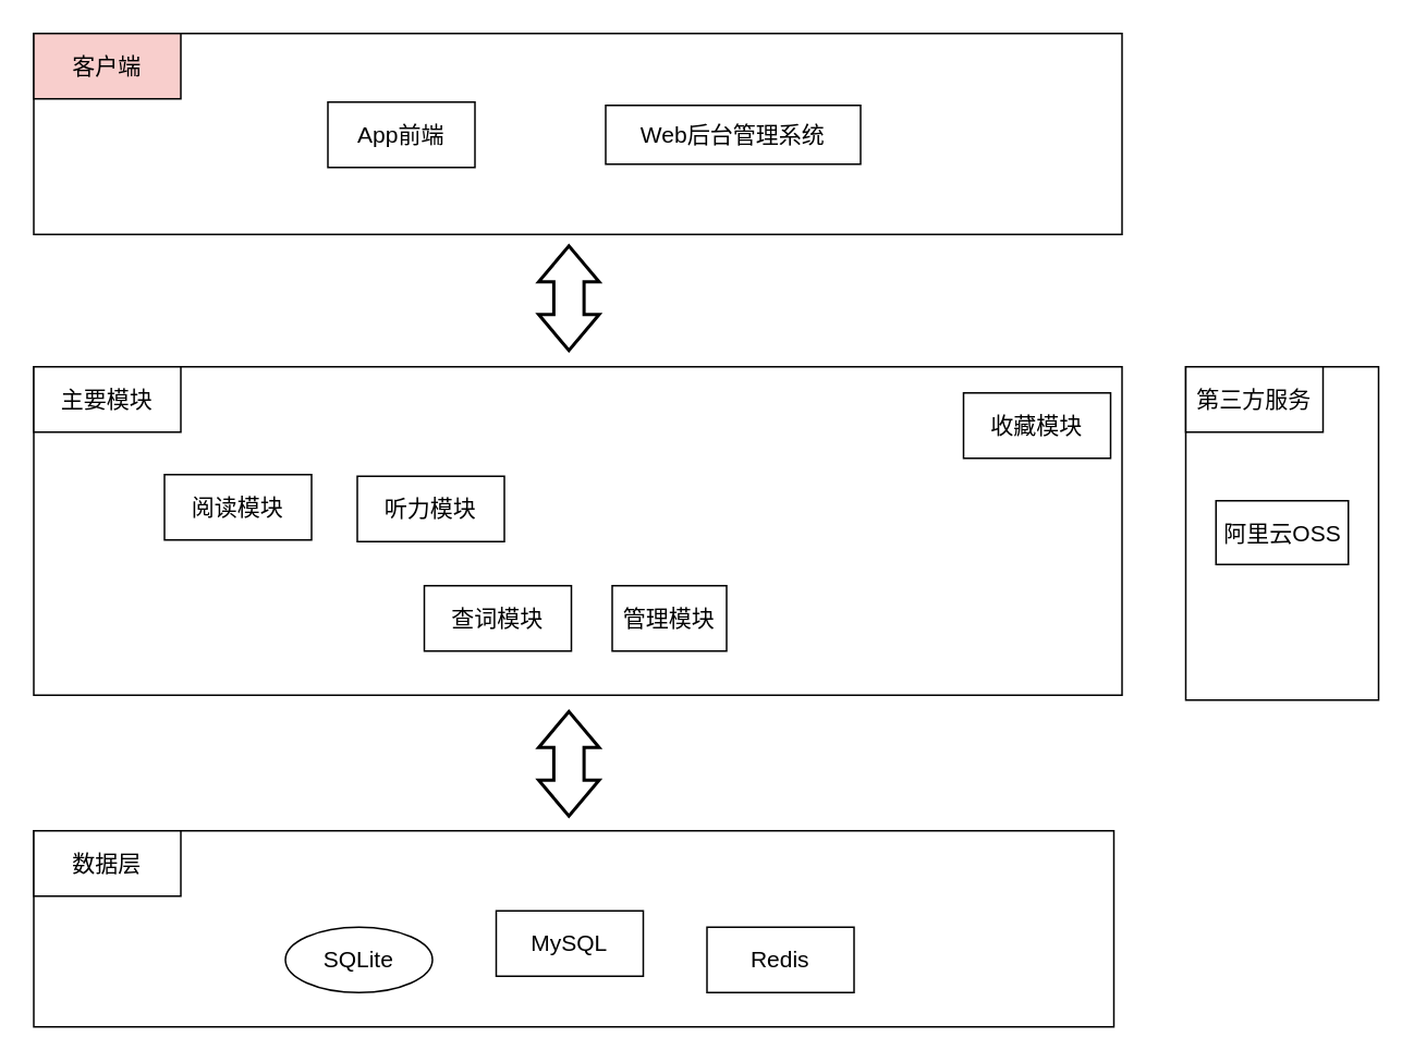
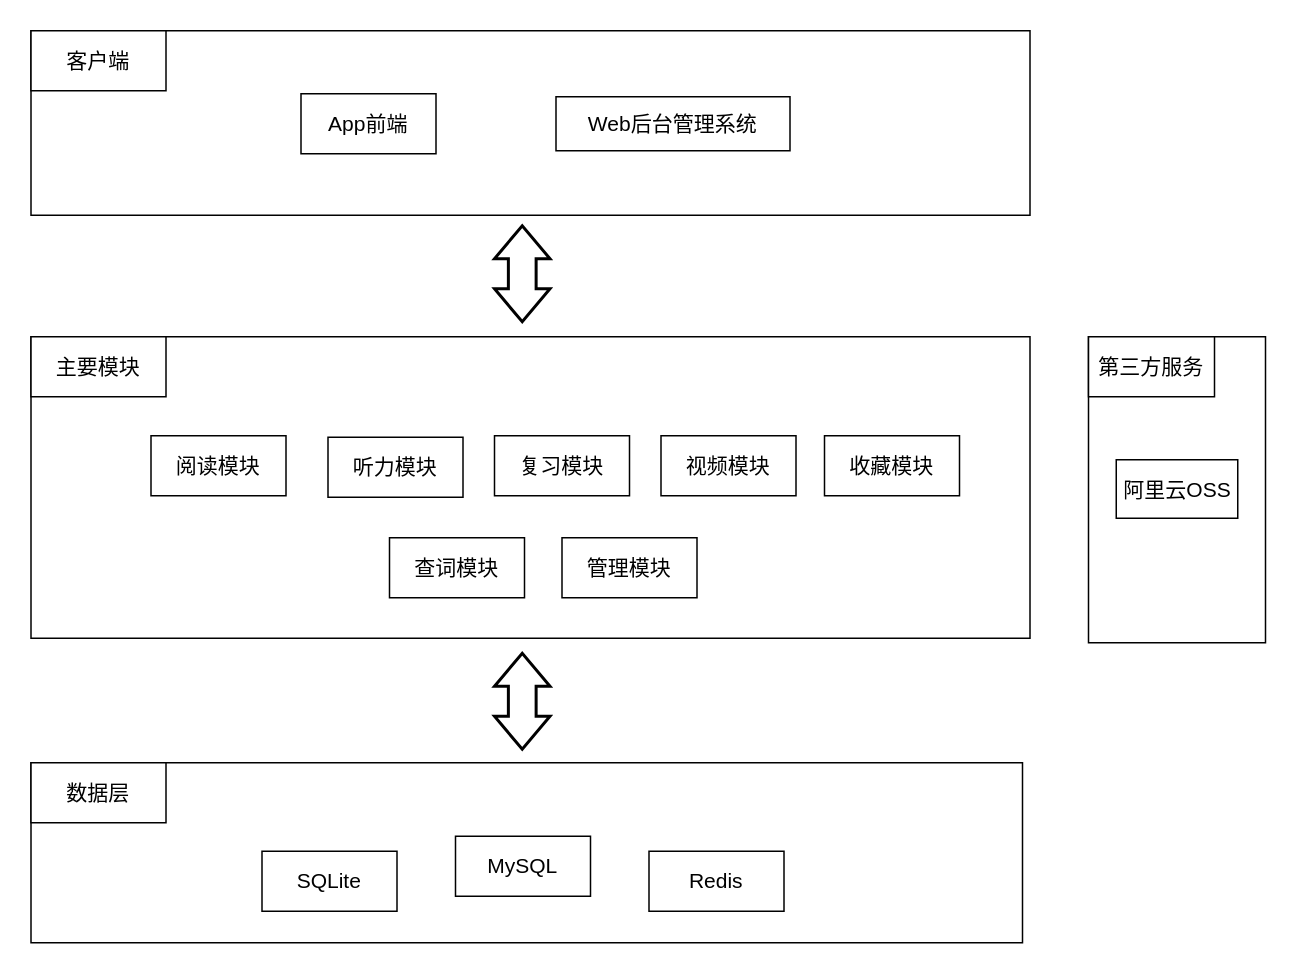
  <mxCell id="0" />
  <mxCell id="1" parent="0" />
  <mxCell id="2" value="" style="rounded=0;whiteSpace=wrap;html=1;fontSize=14;" vertex="1" parent="1"><mxGeometry x="20" y="20" width="666" height="123" as="geometry" /></mxCell>
- <mxCell id="3" value="客户端" style="rounded=0;whiteSpace=wrap;html=1;fontSize=14;fillColor=#f8cecc;" vertex="1" parent="1"><mxGeometry x="20" y="20" width="90" height="40" as="geometry" /></mxCell>
+ <mxCell id="3" value="客户端" style="rounded=0;whiteSpace=wrap;html=1;fontSize=14;" vertex="1" parent="1"><mxGeometry x="20" y="20" width="90" height="40" as="geometry" /></mxCell>
  <mxCell id="4" value="" style="shape=mxgraph.arrows.two_way_arrow_vertical;html=1;verticalLabelPosition=bottom;verticalAlign=top;strokeWidth=2;strokeColor=#000000;fontSize=14;" vertex="1" parent="1"><mxGeometry x="329" y="150" width="37" height="64" as="geometry" /></mxCell>
  <mxCell id="5" value="" style="rounded=0;whiteSpace=wrap;html=1;fontSize=14;" vertex="1" parent="1"><mxGeometry x="20" y="224" width="666" height="201" as="geometry" /></mxCell>
  <mxCell id="6" value="主要模块" style="rounded=0;whiteSpace=wrap;html=1;fontSize=14;" vertex="1" parent="1"><mxGeometry x="20" y="224" width="90" height="40" as="geometry" /></mxCell>
  <mxCell id="7" value="" style="rounded=0;whiteSpace=wrap;html=1;fontSize=14;" vertex="1" parent="1"><mxGeometry x="20" y="508" width="661" height="120" as="geometry" /></mxCell>
  <mxCell id="8" value="" style="shape=mxgraph.arrows.two_way_arrow_vertical;html=1;verticalLabelPosition=bottom;verticalAlign=top;strokeWidth=2;strokeColor=#000000;fontSize=14;" vertex="1" parent="1"><mxGeometry x="329" y="435" width="37" height="64" as="geometry" /></mxCell>
  <mxCell id="9" value="数据层" style="rounded=0;whiteSpace=wrap;html=1;fontSize=14;" vertex="1" parent="1"><mxGeometry x="20" y="508" width="90" height="40" as="geometry" /></mxCell>
  <mxCell id="10" value="Redis" style="rounded=0;whiteSpace=wrap;html=1;fontSize=14;" vertex="1" parent="1"><mxGeometry x="432" y="567" width="90" height="40" as="geometry" /></mxCell>
  <mxCell id="11" value="MySQL" style="rounded=0;whiteSpace=wrap;html=1;fontSize=14;" vertex="1" parent="1"><mxGeometry x="303" y="557" width="90" height="40" as="geometry" /></mxCell>
- <mxCell id="12" value="SQLite" style="ellipse;whiteSpace=wrap;html=1;fontSize=14;" vertex="1" parent="1"><mxGeometry x="174" y="567" width="90" height="40" as="geometry" /></mxCell>
+ <mxCell id="12" value="SQLite" style="rounded=0;whiteSpace=wrap;html=1;fontSize=14;" vertex="1" parent="1"><mxGeometry x="174" y="567" width="90" height="40" as="geometry" /></mxCell>
  <mxCell id="13" value="App前端" style="rounded=0;whiteSpace=wrap;html=1;fontSize=14;" vertex="1" parent="1"><mxGeometry x="200" y="62" width="90" height="40" as="geometry" /></mxCell>
  <mxCell id="14" value="Web后台管理系统" style="rounded=0;whiteSpace=wrap;html=1;fontSize=14;" vertex="1" parent="1"><mxGeometry x="370" y="64" width="156" height="36" as="geometry" /></mxCell>
  <mxCell id="15" value="阅读模块" style="rounded=0;whiteSpace=wrap;html=1;fontSize=14;" vertex="1" parent="1"><mxGeometry x="100" y="290" width="90" height="40" as="geometry" /></mxCell>
- <mxCell id="16" value="收藏模块" style="rounded=0;whiteSpace=wrap;html=1;fontSize=14;" vertex="1" parent="1"><mxGeometry x="589" y="240" width="90" height="40" as="geometry" /></mxCell>
+ <mxCell id="16" value="收藏模块" style="rounded=0;whiteSpace=wrap;html=1;fontSize=14;" vertex="1" parent="1"><mxGeometry x="549" y="290" width="90" height="40" as="geometry" /></mxCell>
+ <mxCell id="17" value="复习模块" style="rounded=0;whiteSpace=wrap;html=1;fontSize=14;" vertex="1" parent="1"><mxGeometry x="329" y="290" width="90" height="40" as="geometry" /></mxCell>
+ <mxCell id="18" value="视频模块" style="rounded=0;whiteSpace=wrap;html=1;fontSize=14;" vertex="1" parent="1"><mxGeometry x="440" y="290" width="90" height="40" as="geometry" /></mxCell>
  <mxCell id="19" value="" style="rounded=0;whiteSpace=wrap;html=1;fontSize=14;" vertex="1" parent="1"><mxGeometry x="725" y="224" width="118" height="204" as="geometry" /></mxCell>
  <mxCell id="20" value="第三方服务" style="rounded=0;whiteSpace=wrap;html=1;fontSize=14;" vertex="1" parent="1"><mxGeometry x="725" y="224" width="84" height="40" as="geometry" /></mxCell>
  <mxCell id="21" value="阿里云OSS" style="rounded=0;whiteSpace=wrap;html=1;fontSize=14;" vertex="1" parent="1"><mxGeometry x="743.5" y="306" width="81" height="39" as="geometry" /></mxCell>
  <mxCell id="22" value="听力模块" style="rounded=0;whiteSpace=wrap;html=1;fontSize=14;" vertex="1" parent="1"><mxGeometry x="218" y="291" width="90" height="40" as="geometry" /></mxCell>
  <mxCell id="23" value="查词模块" style="rounded=0;whiteSpace=wrap;html=1;fontSize=14;" vertex="1" parent="1"><mxGeometry x="259" y="358" width="90" height="40" as="geometry" /></mxCell>
- <mxCell id="24" value="管理模块" style="rounded=0;whiteSpace=wrap;html=1;fontSize=14;" vertex="1" parent="1"><mxGeometry x="374" y="358" width="70" height="40" as="geometry" /></mxCell>
+ <mxCell id="24" value="管理模块" style="rounded=0;whiteSpace=wrap;html=1;fontSize=14;" vertex="1" parent="1"><mxGeometry x="374" y="358" width="90" height="40" as="geometry" /></mxCell>
